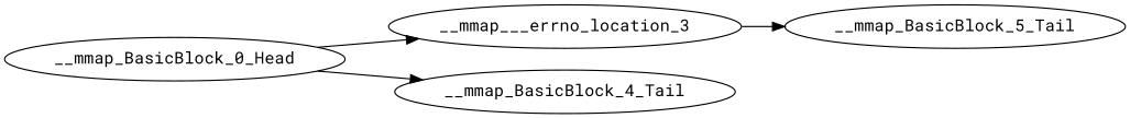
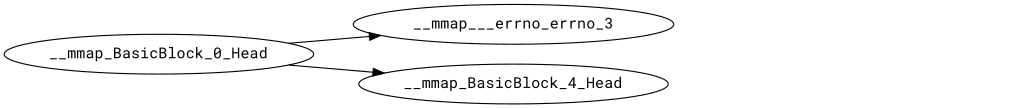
  digraph {
    fontname="Roboto Mono"
    rankdir=LR
    node [fontname="Roboto Mono"]
    edge [fontname="Roboto Mono"]
    __mmap_BasicBlock_0_Head
-   __mmap___errno_location_3
-   __mmap_BasicBlock_4_Head [label=__mmap_BasicBlock_4_Tail]
-   __mmap_BasicBlock_5_Tail
+   __mmap___errno_location_3 [label=__mmap___errno_errno_3]
+   __mmap_BasicBlock_4_Head
    __mmap_BasicBlock_0_Head -> __mmap___errno_location_3
    __mmap_BasicBlock_0_Head -> __mmap_BasicBlock_4_Head
-   __mmap___errno_location_3 -> __mmap_BasicBlock_5_Tail
  }
